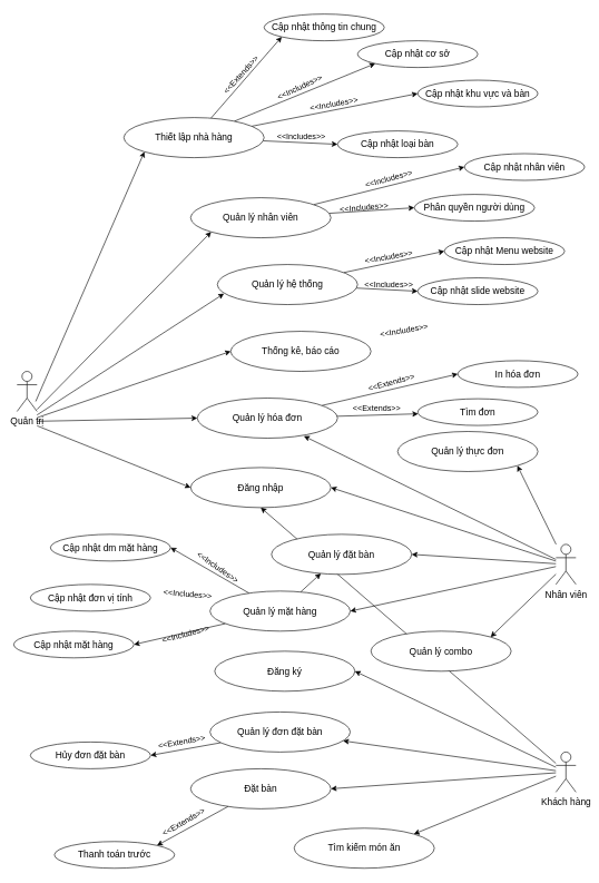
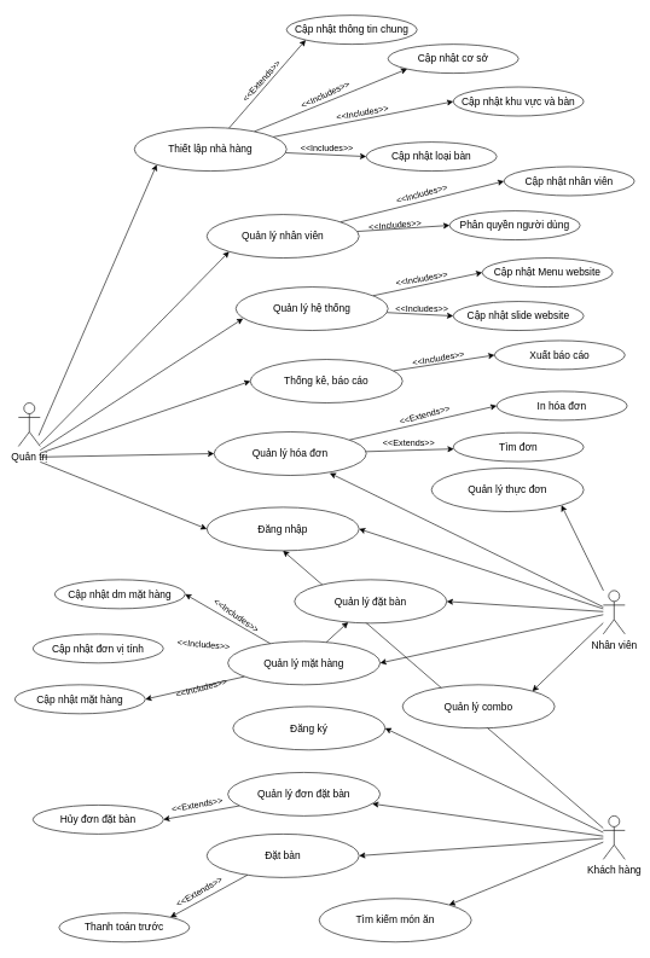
  <mxCell id="0" />
  <mxCell id="1" parent="0" />
  <mxCell id="2" style="rounded=0;orthogonalLoop=1;jettySize=auto;html=1;entryX=0;entryY=0.5;entryDx=0;entryDy=0;fontSize=14;" parent="1" target="22" edge="1"><mxGeometry relative="1" as="geometry"><mxPoint x="55" y="636.429" as="sourcePoint" /></mxGeometry></mxCell>
  <mxCell id="3" style="edgeStyle=none;rounded=0;orthogonalLoop=1;jettySize=auto;html=1;entryX=0;entryY=1;entryDx=0;entryDy=0;fontSize=14;" parent="1" target="27" edge="1"><mxGeometry relative="1" as="geometry"><mxPoint x="53.003" y="600" as="sourcePoint" /></mxGeometry></mxCell>
  <mxCell id="4" style="edgeStyle=none;rounded=0;orthogonalLoop=1;jettySize=auto;html=1;entryX=0;entryY=1;entryDx=0;entryDy=0;fontSize=14;" parent="1" target="33" edge="1"><mxGeometry relative="1" as="geometry"><mxPoint x="55" y="611.882" as="sourcePoint" /></mxGeometry></mxCell>
  <mxCell id="5" style="edgeStyle=none;rounded=0;orthogonalLoop=1;jettySize=auto;html=1;entryX=0.047;entryY=0.727;entryDx=0;entryDy=0;entryPerimeter=0;fontSize=14;" parent="1" target="30" edge="1"><mxGeometry relative="1" as="geometry"><mxPoint x="55" y="620.265" as="sourcePoint" /></mxGeometry></mxCell>
  <mxCell id="6" style="edgeStyle=none;rounded=0;orthogonalLoop=1;jettySize=auto;html=1;entryX=0;entryY=0.5;entryDx=0;entryDy=0;fontSize=14;" parent="1" target="43" edge="1"><mxGeometry relative="1" as="geometry"><mxPoint x="55" y="624.344" as="sourcePoint" /></mxGeometry></mxCell>
  <mxCell id="7" style="edgeStyle=none;rounded=0;orthogonalLoop=1;jettySize=auto;html=1;entryX=0;entryY=0.5;entryDx=0;entryDy=0;fontSize=14;" parent="1" target="57" edge="1"><mxGeometry relative="1" as="geometry"><mxPoint x="55" y="629.706" as="sourcePoint" /></mxGeometry></mxCell>
  <mxCell id="8" value="Quản trị" style="shape=umlActor;verticalLabelPosition=bottom;verticalAlign=top;html=1;fontSize=14;" parent="1" vertex="1"><mxGeometry x="25" y="555" width="30" height="60" as="geometry" /></mxCell>
  <mxCell id="9" style="rounded=0;orthogonalLoop=1;jettySize=auto;html=1;entryX=1;entryY=0.5;entryDx=0;entryDy=0;fontSize=14;" parent="1" source="15" target="22" edge="1"><mxGeometry relative="1" as="geometry" /></mxCell>
  <mxCell id="10" style="edgeStyle=none;rounded=0;orthogonalLoop=1;jettySize=auto;html=1;entryX=1;entryY=0.5;entryDx=0;entryDy=0;fontSize=14;" parent="1" source="15" target="48" edge="1"><mxGeometry relative="1" as="geometry" /></mxCell>
  <mxCell id="11" style="edgeStyle=none;rounded=0;orthogonalLoop=1;jettySize=auto;html=1;entryX=1;entryY=0;entryDx=0;entryDy=0;fontSize=14;" parent="1" source="15" target="53" edge="1"><mxGeometry relative="1" as="geometry" /></mxCell>
  <mxCell id="12" style="edgeStyle=none;rounded=0;orthogonalLoop=1;jettySize=auto;html=1;entryX=1;entryY=0.5;entryDx=0;entryDy=0;fontSize=14;" parent="1" source="15" target="54" edge="1"><mxGeometry relative="1" as="geometry" /></mxCell>
  <mxCell id="13" style="edgeStyle=none;rounded=0;orthogonalLoop=1;jettySize=auto;html=1;entryX=0.76;entryY=0.948;entryDx=0;entryDy=0;fontSize=14;entryPerimeter=0;" parent="1" source="15" target="57" edge="1"><mxGeometry relative="1" as="geometry"><mxPoint x="474.581" y="652.598" as="targetPoint" /></mxGeometry></mxCell>
  <mxCell id="14" style="edgeStyle=none;rounded=0;orthogonalLoop=1;jettySize=auto;html=1;entryX=1;entryY=1;entryDx=0;entryDy=0;fontSize=14;" parent="1" source="15" target="49" edge="1"><mxGeometry relative="1" as="geometry" /></mxCell>
  <mxCell id="15" value="Nhân viên" style="shape=umlActor;verticalLabelPosition=bottom;verticalAlign=top;html=1;fontSize=14;" parent="1" vertex="1"><mxGeometry x="832" y="814" width="30" height="60" as="geometry" /></mxCell>
  <mxCell id="16" style="edgeStyle=none;rounded=0;orthogonalLoop=1;jettySize=auto;html=1;entryX=1;entryY=0.5;entryDx=0;entryDy=0;fontSize=14;" parent="1" source="21" target="60" edge="1"><mxGeometry relative="1" as="geometry" /></mxCell>
  <mxCell id="17" style="edgeStyle=none;rounded=0;orthogonalLoop=1;jettySize=auto;html=1;entryX=1;entryY=0.5;entryDx=0;entryDy=0;fontSize=14;" parent="1" source="21" target="61" edge="1"><mxGeometry relative="1" as="geometry" /></mxCell>
  <mxCell id="18" style="edgeStyle=none;rounded=0;orthogonalLoop=1;jettySize=auto;html=1;entryX=1;entryY=0;entryDx=0;entryDy=0;fontSize=14;" parent="1" source="21" target="63" edge="1"><mxGeometry relative="1" as="geometry" /></mxCell>
  <mxCell id="19" style="rounded=0;orthogonalLoop=1;jettySize=auto;html=1;" edge="1" parent="1" source="21" target="82"><mxGeometry relative="1" as="geometry" /></mxCell>
  <mxCell id="20" style="rounded=0;orthogonalLoop=1;jettySize=auto;html=1;entryX=0.5;entryY=1;entryDx=0;entryDy=0;" edge="1" parent="1" source="21" target="22"><mxGeometry relative="1" as="geometry" /></mxCell>
  <mxCell id="21" value="Khách hàng" style="shape=umlActor;verticalLabelPosition=bottom;verticalAlign=top;html=1;fontSize=14;" parent="1" vertex="1"><mxGeometry x="832" y="1125" width="30" height="60" as="geometry" /></mxCell>
  <mxCell id="22" value="Đăng nhập" style="ellipse;whiteSpace=wrap;html=1;fontSize=14;" parent="1" vertex="1"><mxGeometry x="285" y="699" width="210" height="60" as="geometry" /></mxCell>
  <mxCell id="23" style="rounded=0;orthogonalLoop=1;jettySize=auto;html=1;entryX=0;entryY=1;entryDx=0;entryDy=0;fontSize=14;" parent="1" source="27" target="34" edge="1"><mxGeometry relative="1" as="geometry"><mxPoint x="441.684" y="99.214" as="targetPoint" /></mxGeometry></mxCell>
  <mxCell id="24" style="rounded=0;orthogonalLoop=1;jettySize=auto;html=1;entryX=0;entryY=1;entryDx=0;entryDy=0;fontSize=14;" parent="1" source="27" target="35" edge="1"><mxGeometry relative="1" as="geometry" /></mxCell>
  <mxCell id="25" style="edgeStyle=none;rounded=0;orthogonalLoop=1;jettySize=auto;html=1;entryX=0;entryY=0.5;entryDx=0;entryDy=0;fontSize=14;" parent="1" source="27" target="36" edge="1"><mxGeometry relative="1" as="geometry" /></mxCell>
  <mxCell id="26" style="edgeStyle=none;rounded=0;orthogonalLoop=1;jettySize=auto;html=1;entryX=0;entryY=0.5;entryDx=0;entryDy=0;fontSize=14;" parent="1" source="27" target="37" edge="1"><mxGeometry relative="1" as="geometry" /></mxCell>
  <mxCell id="27" value="Thiết lập nhà hàng" style="ellipse;whiteSpace=wrap;html=1;fontSize=14;" parent="1" vertex="1"><mxGeometry x="185" y="175" width="210" height="60" as="geometry" /></mxCell>
  <mxCell id="28" style="edgeStyle=none;rounded=0;orthogonalLoop=1;jettySize=auto;html=1;entryX=0;entryY=0.5;entryDx=0;entryDy=0;fontSize=14;" parent="1" source="30" target="40" edge="1"><mxGeometry relative="1" as="geometry" /></mxCell>
  <mxCell id="29" style="edgeStyle=none;rounded=0;orthogonalLoop=1;jettySize=auto;html=1;entryX=0;entryY=0.5;entryDx=0;entryDy=0;fontSize=14;" parent="1" source="30" target="41" edge="1"><mxGeometry relative="1" as="geometry" /></mxCell>
  <mxCell id="30" value="Quản lý hệ thống" style="ellipse;whiteSpace=wrap;html=1;fontSize=14;" parent="1" vertex="1"><mxGeometry x="325" y="395" width="210" height="60" as="geometry" /></mxCell>
  <mxCell id="31" style="edgeStyle=none;rounded=0;orthogonalLoop=1;jettySize=auto;html=1;entryX=0;entryY=0.5;entryDx=0;entryDy=0;fontSize=14;" parent="1" source="33" target="38" edge="1"><mxGeometry relative="1" as="geometry" /></mxCell>
  <mxCell id="32" style="edgeStyle=none;rounded=0;orthogonalLoop=1;jettySize=auto;html=1;entryX=0;entryY=0.5;entryDx=0;entryDy=0;fontSize=14;" parent="1" source="33" target="39" edge="1"><mxGeometry relative="1" as="geometry" /></mxCell>
  <mxCell id="33" value="Quản lý nhân viên" style="ellipse;whiteSpace=wrap;html=1;fontSize=14;" parent="1" vertex="1"><mxGeometry x="285" y="295" width="210" height="60" as="geometry" /></mxCell>
  <mxCell id="34" value="Cập nhật thông tin chung" style="ellipse;whiteSpace=wrap;html=1;fontSize=14;" parent="1" vertex="1"><mxGeometry x="395" y="20" width="180" height="40" as="geometry" /></mxCell>
  <mxCell id="35" value="Cập nhật cơ sở" style="ellipse;whiteSpace=wrap;html=1;fontSize=14;" parent="1" vertex="1"><mxGeometry x="535" y="60" width="180" height="40" as="geometry" /></mxCell>
  <mxCell id="36" value="Cập nhật khu vực và bàn" style="ellipse;whiteSpace=wrap;html=1;fontSize=14;" parent="1" vertex="1"><mxGeometry x="625" y="119" width="180" height="40" as="geometry" /></mxCell>
  <mxCell id="37" value="Cập nhật loại bàn" style="ellipse;whiteSpace=wrap;html=1;fontSize=14;" parent="1" vertex="1"><mxGeometry x="505" y="195" width="180" height="40" as="geometry" /></mxCell>
  <mxCell id="38" value="Cập nhật nhân viên" style="ellipse;whiteSpace=wrap;html=1;fontSize=14;" parent="1" vertex="1"><mxGeometry x="695" y="229" width="180" height="40" as="geometry" /></mxCell>
  <mxCell id="39" value="Phân quyền người dùng" style="ellipse;whiteSpace=wrap;html=1;fontSize=14;" parent="1" vertex="1"><mxGeometry x="620" y="290" width="180" height="40" as="geometry" /></mxCell>
  <mxCell id="40" value="Cập nhật Menu website" style="ellipse;whiteSpace=wrap;html=1;fontSize=14;" parent="1" vertex="1"><mxGeometry x="665" y="355" width="180" height="40" as="geometry" /></mxCell>
  <mxCell id="41" value="Cập nhật slide website" style="ellipse;whiteSpace=wrap;html=1;fontSize=14;" parent="1" vertex="1"><mxGeometry x="625" y="415" width="180" height="40" as="geometry" /></mxCell>
+ <mxCell id="42" style="edgeStyle=none;rounded=0;orthogonalLoop=1;jettySize=auto;html=1;entryX=0;entryY=0.5;entryDx=0;entryDy=0;fontSize=14;" parent="1" source="43" target="44" edge="1"><mxGeometry relative="1" as="geometry" /></mxCell>
  <mxCell id="43" value="Thống kê, báo cáo" style="ellipse;whiteSpace=wrap;html=1;fontSize=14;" parent="1" vertex="1"><mxGeometry x="345" y="495" width="210" height="60" as="geometry" /></mxCell>
+ <mxCell id="44" value="Xuất báo cáo" style="ellipse;whiteSpace=wrap;html=1;fontSize=14;" parent="1" vertex="1"><mxGeometry x="682" y="469" width="180" height="40" as="geometry" /></mxCell>
  <mxCell id="45" style="edgeStyle=none;rounded=0;orthogonalLoop=1;jettySize=auto;html=1;entryX=1;entryY=0.5;entryDx=0;entryDy=0;fontSize=14;" parent="1" source="48" target="50" edge="1"><mxGeometry relative="1" as="geometry" /></mxCell>
  <mxCell id="46" style="edgeStyle=none;rounded=0;orthogonalLoop=1;jettySize=auto;html=1;entryX=1;entryY=0.5;entryDx=0;entryDy=0;fontSize=14;" parent="1" source="48" target="52" edge="1"><mxGeometry relative="1" as="geometry" /></mxCell>
  <mxCell id="47" style="edgeStyle=none;rounded=0;orthogonalLoop=1;jettySize=auto;html=1;fontSize=14;" parent="1" source="48" target="54" edge="1"><mxGeometry relative="1" as="geometry" /></mxCell>
  <mxCell id="48" value="Quản lý mặt hàng" style="ellipse;whiteSpace=wrap;html=1;fontSize=14;" parent="1" vertex="1"><mxGeometry x="314" y="884" width="210" height="60" as="geometry" /></mxCell>
  <mxCell id="49" value="Quản lý thực đơn" style="ellipse;whiteSpace=wrap;html=1;fontSize=14;" parent="1" vertex="1"><mxGeometry x="595" y="645" width="210" height="60" as="geometry" /></mxCell>
  <mxCell id="50" value="Cập nhật dm mặt hàng" style="ellipse;whiteSpace=wrap;html=1;fontSize=14;" parent="1" vertex="1"><mxGeometry x="75" y="799" width="180" height="40" as="geometry" /></mxCell>
  <mxCell id="51" value="Cập nhật đơn vị tính" style="ellipse;whiteSpace=wrap;html=1;fontSize=14;" parent="1" vertex="1"><mxGeometry x="45" y="874" width="180" height="40" as="geometry" /></mxCell>
  <mxCell id="52" value="Cập nhật mặt hàng" style="ellipse;whiteSpace=wrap;html=1;fontSize=14;" parent="1" vertex="1"><mxGeometry x="20" y="944" width="180" height="40" as="geometry" /></mxCell>
  <mxCell id="53" value="Quản lý combo" style="ellipse;whiteSpace=wrap;html=1;fontSize=14;" parent="1" vertex="1"><mxGeometry x="555" y="944" width="210" height="60" as="geometry" /></mxCell>
  <mxCell id="54" value="Quản lý đặt bàn" style="ellipse;whiteSpace=wrap;html=1;fontSize=14;" parent="1" vertex="1"><mxGeometry x="406" y="799" width="210" height="60" as="geometry" /></mxCell>
  <mxCell id="55" style="edgeStyle=none;rounded=0;orthogonalLoop=1;jettySize=auto;html=1;entryX=0;entryY=0.5;entryDx=0;entryDy=0;fontSize=14;" parent="1" source="57" target="58" edge="1"><mxGeometry relative="1" as="geometry" /></mxCell>
  <mxCell id="56" style="rounded=0;orthogonalLoop=1;jettySize=auto;html=1;" parent="1" source="57" target="65" edge="1"><mxGeometry relative="1" as="geometry" /></mxCell>
  <mxCell id="57" value="Quản lý hóa đơn" style="ellipse;whiteSpace=wrap;html=1;fontSize=14;" parent="1" vertex="1"><mxGeometry x="295" y="595" width="210" height="60" as="geometry" /></mxCell>
  <mxCell id="58" value="In hóa đơn" style="ellipse;whiteSpace=wrap;html=1;fontSize=14;" parent="1" vertex="1"><mxGeometry x="685" y="539" width="180" height="40" as="geometry" /></mxCell>
  <mxCell id="59" style="edgeStyle=none;rounded=0;orthogonalLoop=1;jettySize=auto;html=1;entryX=1;entryY=0;entryDx=0;entryDy=0;fontSize=14;" parent="1" source="60" target="62" edge="1"><mxGeometry relative="1" as="geometry" /></mxCell>
  <mxCell id="60" value="Đặt bàn" style="ellipse;whiteSpace=wrap;html=1;fontSize=14;" parent="1" vertex="1"><mxGeometry x="285" y="1150" width="210" height="60" as="geometry" /></mxCell>
  <mxCell id="61" value="Đăng ký" style="ellipse;whiteSpace=wrap;html=1;fontSize=14;" parent="1" vertex="1"><mxGeometry x="321" y="974" width="210" height="60" as="geometry" /></mxCell>
  <mxCell id="62" value="Thanh toán trước" style="ellipse;whiteSpace=wrap;html=1;fontSize=14;" parent="1" vertex="1"><mxGeometry x="81" y="1259" width="180" height="40" as="geometry" /></mxCell>
  <mxCell id="63" value="Tìm kiếm món ăn" style="ellipse;whiteSpace=wrap;html=1;fontSize=14;" parent="1" vertex="1"><mxGeometry x="440" y="1239" width="210" height="60" as="geometry" /></mxCell>
  <mxCell id="64" style="edgeStyle=none;rounded=0;orthogonalLoop=1;jettySize=auto;html=1;exitX=0.5;exitY=1;exitDx=0;exitDy=0;fontSize=14;" parent="1" source="35" target="35" edge="1"><mxGeometry relative="1" as="geometry" /></mxCell>
  <mxCell id="65" value="Tìm đơn" style="ellipse;whiteSpace=wrap;html=1;fontSize=14;" parent="1" vertex="1"><mxGeometry x="625" y="596" width="180" height="40" as="geometry" /></mxCell>
  <mxCell id="66" value="&amp;lt;&amp;lt;Extends&amp;gt;&amp;gt;" style="text;html=1;strokeColor=none;fillColor=none;align=center;verticalAlign=middle;whiteSpace=wrap;rounded=0;rotation=-48;" parent="1" vertex="1"><mxGeometry x="331" y="96" width="60" height="30" as="geometry" /></mxCell>
  <mxCell id="67" value="&amp;lt;&amp;lt;Includes&amp;gt;&amp;gt;" style="text;html=1;strokeColor=none;fillColor=none;align=center;verticalAlign=middle;whiteSpace=wrap;rounded=0;rotation=-25;" parent="1" vertex="1"><mxGeometry x="419" y="115" width="60" height="30" as="geometry" /></mxCell>
  <mxCell id="68" value="&amp;lt;&amp;lt;Includes&amp;gt;&amp;gt;" style="text;html=1;strokeColor=none;fillColor=none;align=center;verticalAlign=middle;whiteSpace=wrap;rounded=0;rotation=-10;" parent="1" vertex="1"><mxGeometry x="470" y="140" width="60" height="30" as="geometry" /></mxCell>
  <mxCell id="69" value="&amp;lt;&amp;lt;Includes&amp;gt;&amp;gt;" style="text;html=1;strokeColor=none;fillColor=none;align=center;verticalAlign=middle;whiteSpace=wrap;rounded=0;rotation=0;" parent="1" vertex="1"><mxGeometry x="421" y="189" width="60" height="30" as="geometry" /></mxCell>
  <mxCell id="70" value="&amp;lt;&amp;lt;Includes&amp;gt;&amp;gt;" style="text;html=1;strokeColor=none;fillColor=none;align=center;verticalAlign=middle;whiteSpace=wrap;rounded=0;rotation=-5;" parent="1" vertex="1"><mxGeometry x="515" y="295" width="60" height="30" as="geometry" /></mxCell>
  <mxCell id="71" value="&amp;lt;&amp;lt;Includes&amp;gt;&amp;gt;" style="text;html=1;strokeColor=none;fillColor=none;align=center;verticalAlign=middle;whiteSpace=wrap;rounded=0;rotation=-15;" parent="1" vertex="1"><mxGeometry x="552" y="252" width="60" height="30" as="geometry" /></mxCell>
  <mxCell id="72" value="&amp;lt;&amp;lt;Includes&amp;gt;&amp;gt;" style="text;html=1;strokeColor=none;fillColor=none;align=center;verticalAlign=middle;whiteSpace=wrap;rounded=0;rotation=-10;" parent="1" vertex="1"><mxGeometry x="552" y="369" width="60" height="30" as="geometry" /></mxCell>
  <mxCell id="73" value="&amp;lt;&amp;lt;Includes&amp;gt;&amp;gt;" style="text;html=1;strokeColor=none;fillColor=none;align=center;verticalAlign=middle;whiteSpace=wrap;rounded=0;rotation=0;" parent="1" vertex="1"><mxGeometry x="552" y="410" width="60" height="30" as="geometry" /></mxCell>
  <mxCell id="74" value="&amp;lt;&amp;lt;Includes&amp;gt;&amp;gt;" style="text;html=1;strokeColor=none;fillColor=none;align=center;verticalAlign=middle;whiteSpace=wrap;rounded=0;rotation=-10;" parent="1" vertex="1"><mxGeometry x="575" y="479" width="60" height="30" as="geometry" /></mxCell>
  <mxCell id="75" value="&amp;lt;&amp;lt;Extends&amp;gt;&amp;gt;" style="text;html=1;strokeColor=none;fillColor=none;align=center;verticalAlign=middle;whiteSpace=wrap;rounded=0;rotation=-15;" parent="1" vertex="1"><mxGeometry x="556" y="557" width="60" height="30" as="geometry" /></mxCell>
  <mxCell id="76" value="&amp;lt;&amp;lt;Extends&amp;gt;&amp;gt;" style="text;html=1;strokeColor=none;fillColor=none;align=center;verticalAlign=middle;whiteSpace=wrap;rounded=0;rotation=0;" parent="1" vertex="1"><mxGeometry x="534" y="596" width="60" height="30" as="geometry" /></mxCell>
  <mxCell id="77" value="&amp;lt;&amp;lt;Extends&amp;gt;&amp;gt;" style="text;html=1;strokeColor=none;fillColor=none;align=center;verticalAlign=middle;whiteSpace=wrap;rounded=0;rotation=-30;" parent="1" vertex="1"><mxGeometry x="245" y="1215" width="60" height="30" as="geometry" /></mxCell>
  <mxCell id="78" value="&amp;lt;&amp;lt;Includes&amp;gt;&amp;gt;" style="text;html=1;strokeColor=none;fillColor=none;align=center;verticalAlign=middle;whiteSpace=wrap;rounded=0;rotation=35;" parent="1" vertex="1"><mxGeometry x="296" y="834" width="60" height="30" as="geometry" /></mxCell>
  <mxCell id="79" value="&amp;lt;&amp;lt;Includes&amp;gt;&amp;gt;" style="text;html=1;strokeColor=none;fillColor=none;align=center;verticalAlign=middle;whiteSpace=wrap;rounded=0;rotation=5;" parent="1" vertex="1"><mxGeometry x="251" y="874" width="60" height="30" as="geometry" /></mxCell>
  <mxCell id="80" value="&amp;lt;&amp;lt;Includes&amp;gt;&amp;gt;" style="text;html=1;strokeColor=none;fillColor=none;align=center;verticalAlign=middle;whiteSpace=wrap;rounded=0;rotation=-15;" parent="1" vertex="1"><mxGeometry x="248" y="934" width="60" height="30" as="geometry" /></mxCell>
  <mxCell id="81" style="rounded=0;orthogonalLoop=1;jettySize=auto;html=1;entryX=1;entryY=0.5;entryDx=0;entryDy=0;" edge="1" parent="1" source="82" target="83"><mxGeometry relative="1" as="geometry" /></mxCell>
  <mxCell id="82" value="Quản lý đơn đặt bàn" style="ellipse;whiteSpace=wrap;html=1;fontSize=14;" vertex="1" parent="1"><mxGeometry x="314" y="1065" width="210" height="60" as="geometry" /></mxCell>
  <mxCell id="83" value="Hủy đơn đặt bàn" style="ellipse;whiteSpace=wrap;html=1;fontSize=14;" vertex="1" parent="1"><mxGeometry x="45" y="1110" width="180" height="40" as="geometry" /></mxCell>
  <mxCell id="84" value="&amp;lt;&amp;lt;Extends&amp;gt;&amp;gt;" style="text;html=1;strokeColor=none;fillColor=none;align=center;verticalAlign=middle;whiteSpace=wrap;rounded=0;rotation=-10;" vertex="1" parent="1"><mxGeometry x="242" y="1095" width="60" height="30" as="geometry" /></mxCell>
